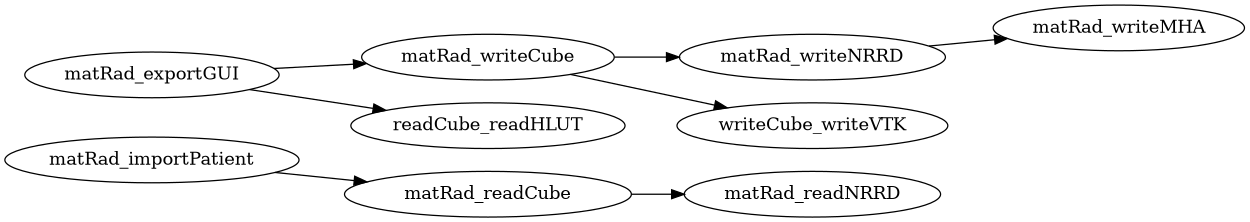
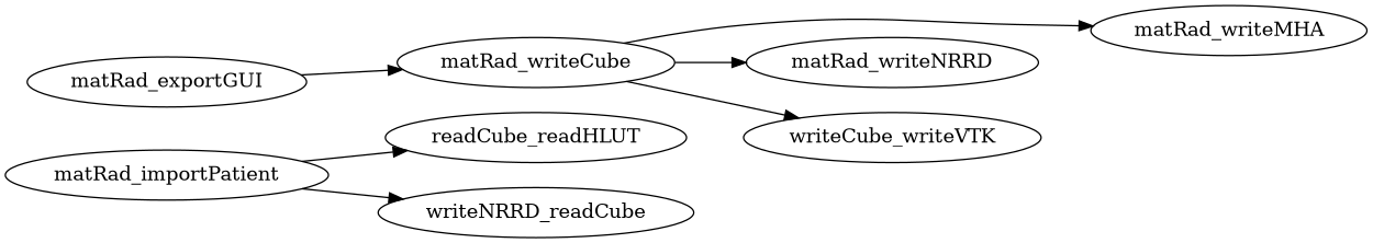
  digraph {
    rankdir=LR
    matRad_exportGUI
    matRad_writeCube
    matRad_writeMHA
    matRad_writeNRRD
    n5 [label=writeCube_writeVTK]
    matRad_importPatient
-   matRad_readCube
+   matRad_readCube [label=writeNRRD_readCube]
    n8 [label=readCube_readHLUT]
-   matRad_readNRRD
    matRad_exportGUI -> matRad_writeCube
-   matRad_writeNRRD -> matRad_writeMHA
+   matRad_writeCube -> matRad_writeMHA
    matRad_writeCube -> matRad_writeNRRD
    matRad_writeCube -> n5
    matRad_importPatient -> matRad_readCube
-   matRad_exportGUI -> n8
-   matRad_readCube -> matRad_readNRRD
+   matRad_importPatient -> n8
  }
